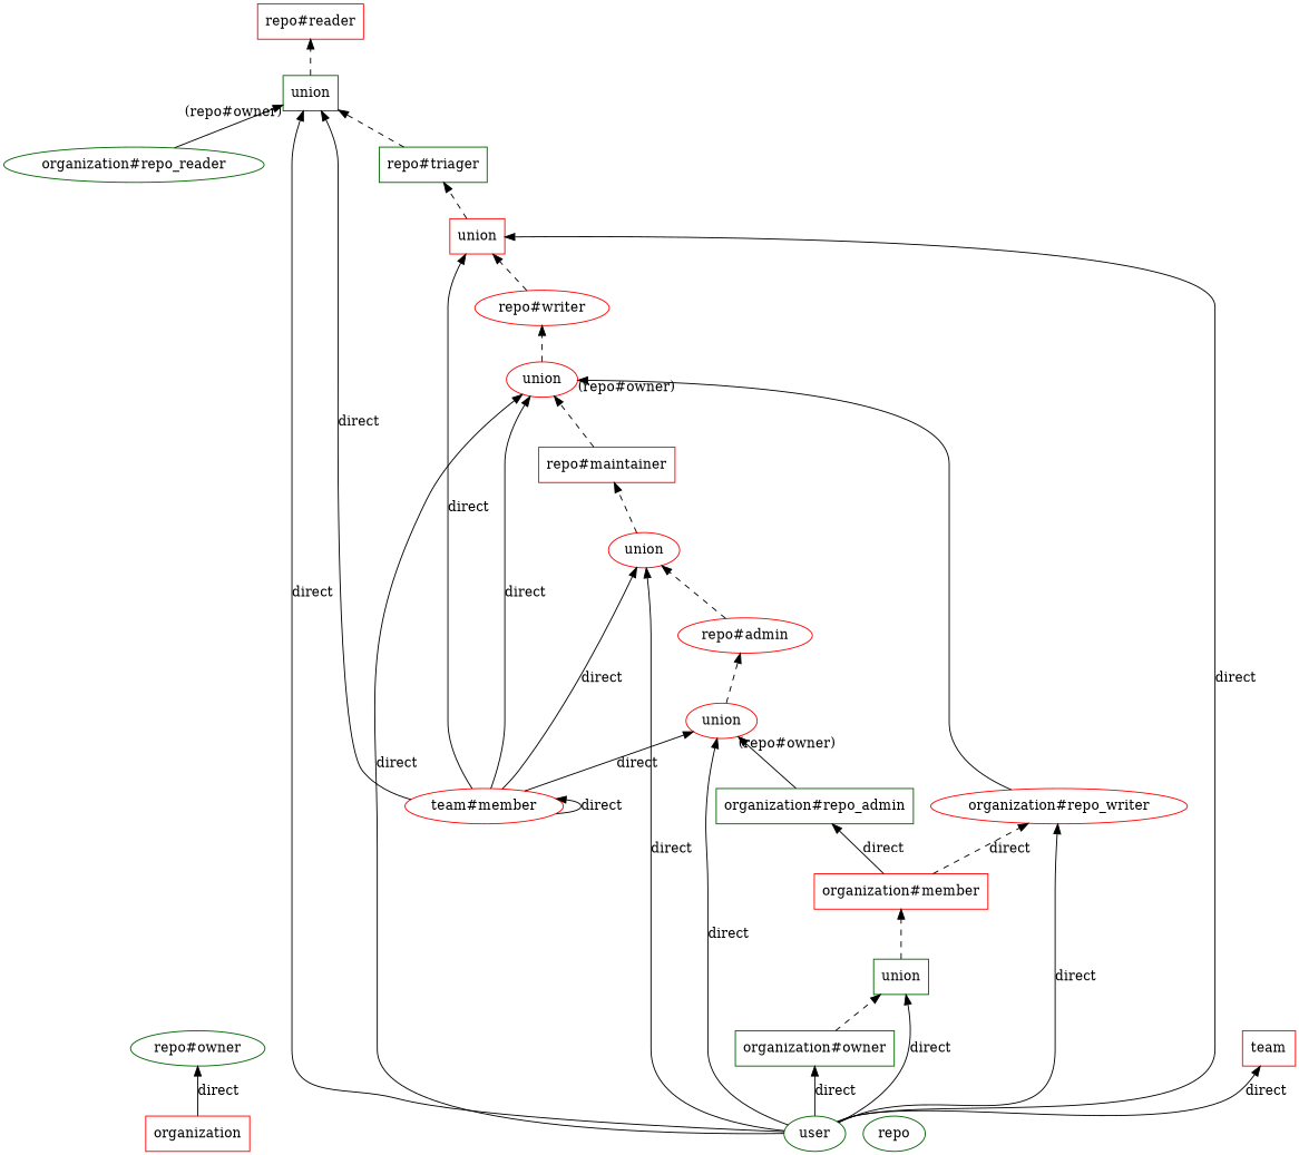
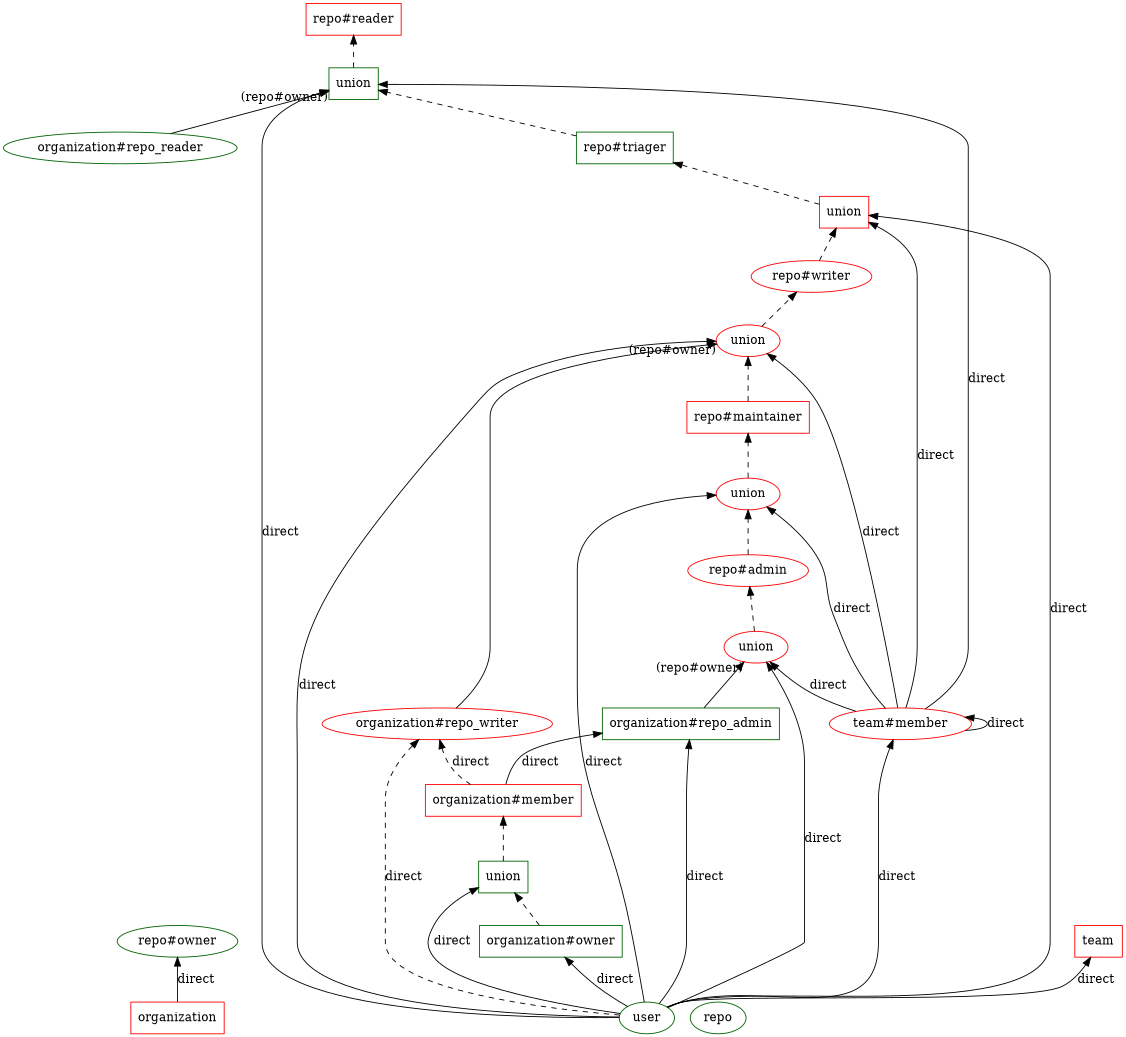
  digraph {
    rankdir=BT
    node [color=red shape=box]
    n1 [label=organization]
    n2 [color=darkgreen label="repo#owner" shape=ellipse]
    n3 [label="organization#member"]
    n4 [color=darkgreen label="organization#repo_admin"]
    n5 [label="organization#repo_writer" shape=ellipse]
    n6 [label=union shape=ellipse]
    n7 [color=darkgreen label="organization#repo_reader" shape=ellipse]
    n8 [color=darkgreen label=union]
    n9 [label=union shape=ellipse]
    n10 [color=darkgreen label=union]
    n11 [color=darkgreen label=user shape=ellipse]
    n12 [color=darkgreen label="organization#owner"]
    n13 [label="team#member" shape=ellipse]
    n14 [label=union shape=ellipse]
    n15 [label=union]
    n16 [label=team]
    n17 [label="repo#admin" shape=ellipse]
    n18 [label="repo#maintainer"]
    n19 [label="repo#reader"]
    n20 [color=darkgreen label="repo#triager"]
    n21 [label="repo#writer" shape=ellipse]
    n22 [color=darkgreen label=repo shape=ellipse]
    n1 -> n2 [label=direct]
    n3 -> n4 [label=direct]
    n3 -> n5 [label=direct style=dashed]
    n4 -> n6 [headlabel="(repo#owner)"]
    n5 -> n9 [headlabel="(repo#owner)"]
    n6 -> n17 [style=dashed]
    n7 -> n8 [headlabel="(repo#owner)"]
    n8 -> n19 [style=dashed]
    n9 -> n21 [style=dashed]
    n10 -> n3 [style=dashed]
-   n11 -> n5 [label=direct]
+   n11 -> n4 [label=direct]
+   n11 -> n5 [label=direct style=dashed]
    n11 -> n6 [label=direct]
    n11 -> n8 [label=direct]
    n11 -> n9 [label=direct]
    n11 -> n10 [label=direct]
    n11 -> n12 [label=direct]
+   n11 -> n13 [label=direct]
    n11 -> n14 [label=direct]
    n11 -> n15 [label=direct]
    n11 -> n16 [label=direct]
    n12 -> n10 [style=dashed]
    n13 -> n6 [label=direct]
    n13 -> n8 [label=direct]
    n13 -> n9 [label=direct]
    n13 -> n13 [label=direct]
    n13 -> n14 [label=direct]
    n13 -> n15 [label=direct]
    n14 -> n18 [style=dashed]
    n15 -> n20 [style=dashed]
    n17 -> n14 [style=dashed]
    n18 -> n9 [style=dashed]
    n20 -> n8 [style=dashed]
    n21 -> n15 [style=dashed]
  }
